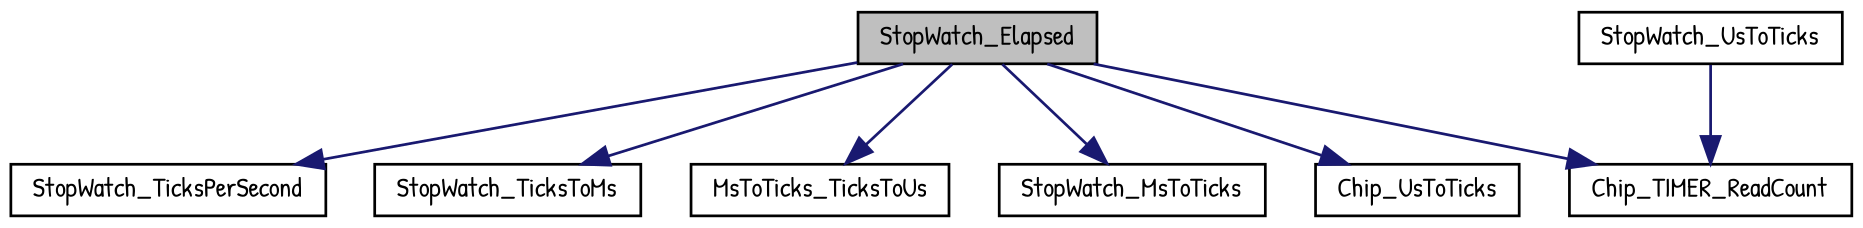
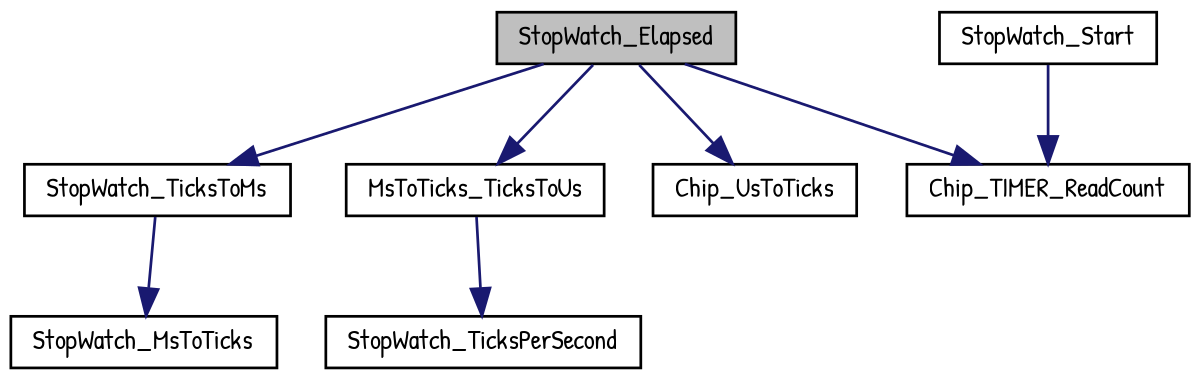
  digraph {
    fontname="Patrick Hand"
    rankdir=TB
    node [color=black fillcolor=white fontname="Patrick Hand" fontsize=10 shape=record style=filled]
    edge [color=midnightblue fontname="Patrick Hand" fontsize=10 labelfontname=FreeSans labelfontsize=10 style=solid]
    n1 [fillcolor=grey75 fontcolor=black height=0.2 label=StopWatch_Elapsed width=0.4]
    n2 [height=0.2 label=StopWatch_TicksPerSecond width=0.4]
    n3 [height=0.2 label=StopWatch_TicksToMs width=0.4]
    n4 [height=0.2 label=MsToTicks_TicksToUs width=0.4]
    n5 [height=0.2 label=StopWatch_MsToTicks width=0.4]
    n6 [height=0.2 label=Chip_UsToTicks width=0.4]
    n7 [height=0.2 label=Chip_TIMER_ReadCount width=0.4]
-   n8 [height=0.2 label=StopWatch_UsToTicks width=0.4]
-   n1 -> n2
+   n8 [height=0.2 label=StopWatch_Start width=0.4]
+   n4 -> n2
    n1 -> n3
    n1 -> n4
-   n1 -> n5
+   n3 -> n5
    n1 -> n6
    n1 -> n7
    n8 -> n7
  }
